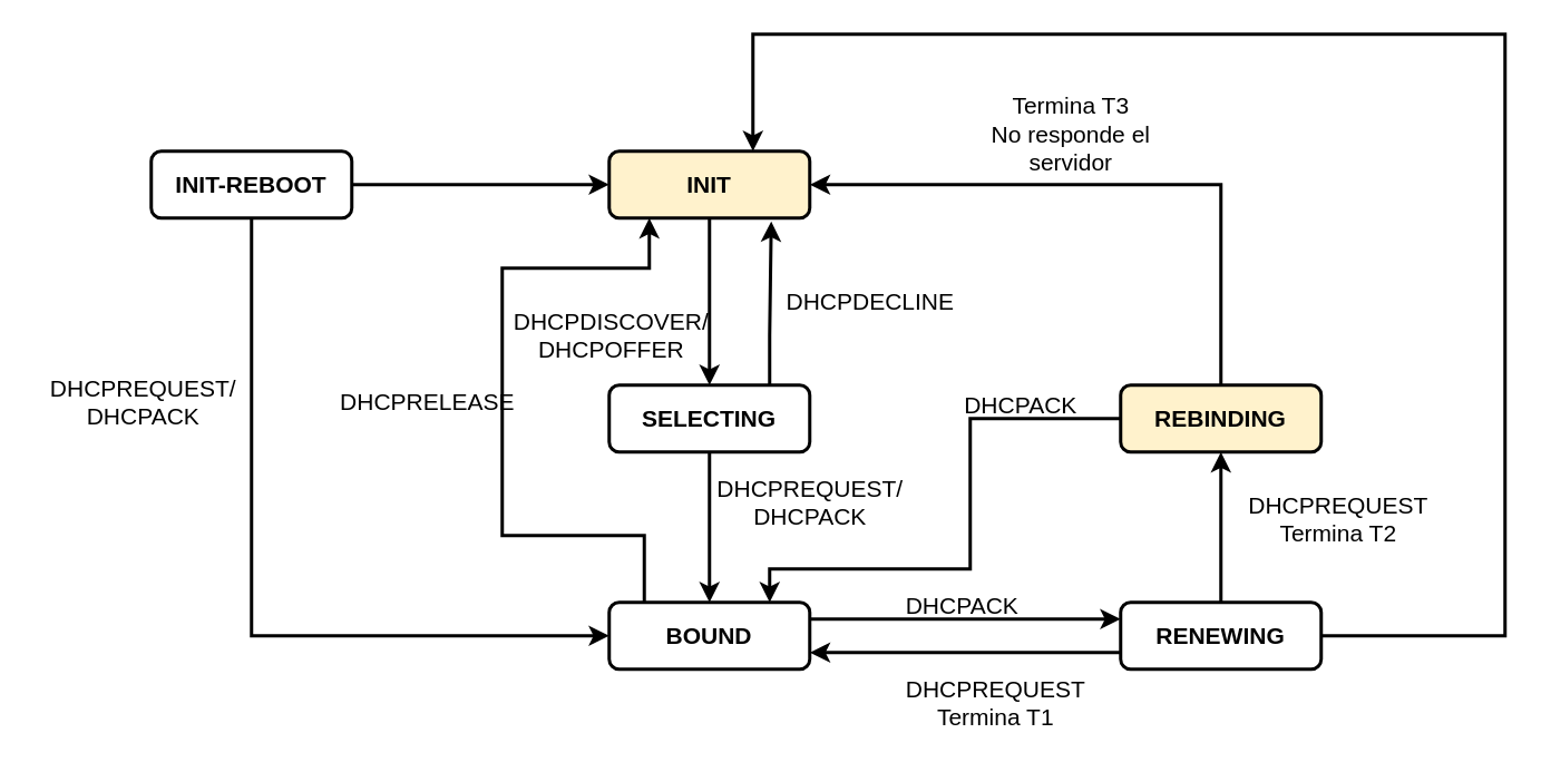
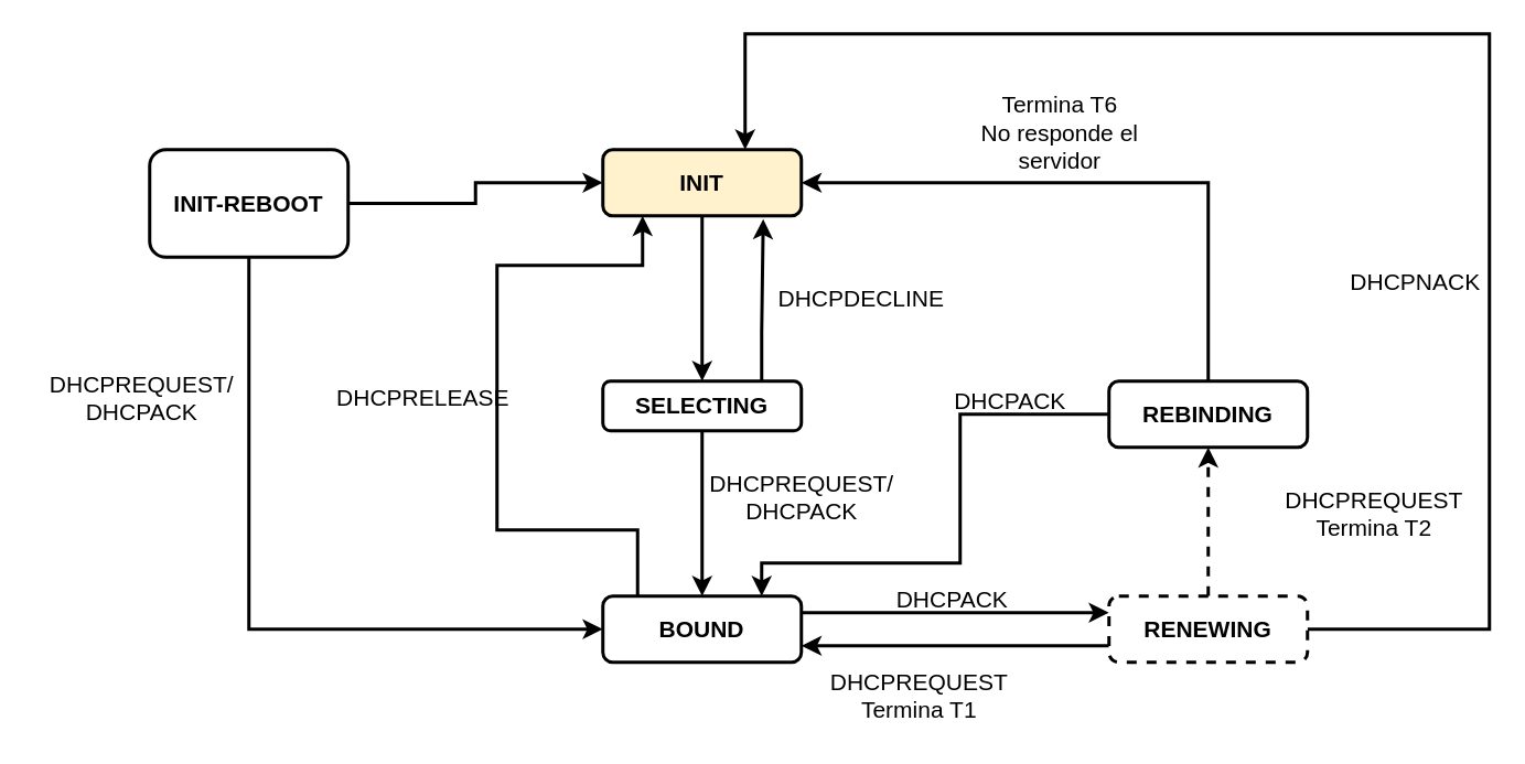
  <mxCell id="0" />
  <mxCell id="1" parent="0" />
  <mxCell id="2" value="" style="edgeStyle=orthogonalEdgeStyle;rounded=0;orthogonalLoop=1;jettySize=auto;html=1;fontSize=14;strokeWidth=2;" edge="1" parent="1" source="3" target="6"><mxGeometry relative="1" as="geometry" /></mxCell>
  <mxCell id="3" value="&lt;font size=&quot;1&quot;&gt;&lt;b style=&quot;font-size: 14px;&quot;&gt;INIT&lt;/b&gt;&lt;/font&gt;" style="rounded=1;whiteSpace=wrap;html=1;strokeWidth=2;fillColor=#fff2cc;" vertex="1" parent="1"><mxGeometry x="364" y="90" width="120" height="40" as="geometry" /></mxCell>
  <mxCell id="4" value="" style="edgeStyle=orthogonalEdgeStyle;rounded=0;orthogonalLoop=1;jettySize=auto;html=1;fontSize=14;strokeWidth=2;" edge="1" parent="1" source="6" target="10"><mxGeometry relative="1" as="geometry" /></mxCell>
  <mxCell id="5" value="" style="edgeStyle=orthogonalEdgeStyle;rounded=0;orthogonalLoop=1;jettySize=auto;html=1;fontSize=14;strokeWidth=2;entryX=0.808;entryY=1.05;entryDx=0;entryDy=0;entryPerimeter=0;" edge="1" parent="1" source="6" target="3"><mxGeometry relative="1" as="geometry"><Array as="points"><mxPoint x="460" y="200" /><mxPoint x="460" y="200" /></Array></mxGeometry></mxCell>
- <mxCell id="6" value="&lt;font size=&quot;1&quot;&gt;&lt;b style=&quot;font-size: 14px;&quot;&gt;SELECTING&lt;/b&gt;&lt;/font&gt;" style="rounded=1;whiteSpace=wrap;html=1;strokeWidth=2;" vertex="1" parent="1"><mxGeometry x="364" y="230" width="120" height="40" as="geometry" /></mxCell>
- <mxCell id="7" value="&lt;div&gt;DHCPDISCOVER/&lt;/div&gt;&lt;div&gt;DHCPOFFER&lt;br&gt;&lt;/div&gt;" style="text;html=1;resizable=0;autosize=1;align=center;verticalAlign=middle;points=[];fillColor=none;strokeColor=none;rounded=0;fontSize=14;" vertex="1" parent="1"><mxGeometry x="300" y="180" width="130" height="40" as="geometry" /></mxCell>
+ <mxCell id="6" value="&lt;font size=&quot;1&quot;&gt;&lt;b style=&quot;font-size: 14px;&quot;&gt;SELECTING&lt;/b&gt;&lt;/font&gt;" style="rounded=1;whiteSpace=wrap;html=1;strokeWidth=2;" vertex="1" parent="1"><mxGeometry x="364" y="230" width="120" height="30" as="geometry" /></mxCell>
  <mxCell id="8" value="" style="edgeStyle=orthogonalEdgeStyle;rounded=0;orthogonalLoop=1;jettySize=auto;html=1;fontSize=14;strokeWidth=2;entryX=0;entryY=0.25;entryDx=0;entryDy=0;" edge="1" parent="1" source="10" target="19"><mxGeometry relative="1" as="geometry"><mxPoint x="564" y="380" as="targetPoint" /><Array as="points"><mxPoint x="600" y="370" /><mxPoint x="600" y="370" /></Array></mxGeometry></mxCell>
  <mxCell id="9" value="" style="edgeStyle=orthogonalEdgeStyle;rounded=0;orthogonalLoop=1;jettySize=auto;html=1;fontSize=14;strokeWidth=2;exitX=0.175;exitY=0;exitDx=0;exitDy=0;exitPerimeter=0;entryX=0.2;entryY=1;entryDx=0;entryDy=0;entryPerimeter=0;" edge="1" parent="1" source="10" target="3"><mxGeometry relative="1" as="geometry"><mxPoint x="270" y="220" as="targetPoint" /><Array as="points"><mxPoint x="385" y="320" /><mxPoint x="300" y="320" /><mxPoint x="300" y="160" /><mxPoint x="388" y="160" /></Array></mxGeometry></mxCell>
  <mxCell id="10" value="&lt;font size=&quot;1&quot;&gt;&lt;b style=&quot;font-size: 14px;&quot;&gt;BOUND&lt;/b&gt;&lt;/font&gt;" style="rounded=1;whiteSpace=wrap;html=1;strokeWidth=2;" vertex="1" parent="1"><mxGeometry x="364" y="360" width="120" height="40" as="geometry" /></mxCell>
  <mxCell id="11" value="&lt;div&gt;DHCPREQUEST/&lt;/div&gt;&lt;div&gt;DHCPACK&lt;br&gt;&lt;/div&gt;" style="text;html=1;resizable=0;autosize=1;align=center;verticalAlign=middle;points=[];fillColor=none;strokeColor=none;rounded=0;fontSize=14;" vertex="1" parent="1"><mxGeometry x="419" y="280" width="130" height="40" as="geometry" /></mxCell>
  <mxCell id="12" value="" style="edgeStyle=orthogonalEdgeStyle;rounded=0;orthogonalLoop=1;jettySize=auto;html=1;fontSize=14;strokeWidth=2;entryX=0;entryY=0.5;entryDx=0;entryDy=0;" edge="1" parent="1" source="14" target="10"><mxGeometry relative="1" as="geometry"><mxPoint x="150" y="200" as="targetPoint" /><Array as="points"><mxPoint x="150" y="380" /></Array></mxGeometry></mxCell>
  <mxCell id="13" value="" style="edgeStyle=orthogonalEdgeStyle;rounded=0;orthogonalLoop=1;jettySize=auto;html=1;fontSize=14;strokeWidth=2;entryX=0;entryY=0.5;entryDx=0;entryDy=0;" edge="1" parent="1" source="14" target="3"><mxGeometry relative="1" as="geometry"><mxPoint x="290" y="110" as="targetPoint" /></mxGeometry></mxCell>
- <mxCell id="14" value="&lt;font size=&quot;1&quot;&gt;&lt;b style=&quot;font-size: 14px;&quot;&gt;INIT-REBOOT&lt;/b&gt;&lt;/font&gt;" style="rounded=1;whiteSpace=wrap;html=1;strokeWidth=2;" vertex="1" parent="1"><mxGeometry x="90" y="90" width="120" height="40" as="geometry" /></mxCell>
+ <mxCell id="14" value="&lt;font size=&quot;1&quot;&gt;&lt;b style=&quot;font-size: 14px;&quot;&gt;INIT-REBOOT&lt;/b&gt;&lt;/font&gt;" style="rounded=1;whiteSpace=wrap;html=1;strokeWidth=2;" vertex="1" parent="1"><mxGeometry x="90" y="90" width="120" height="65" as="geometry" /></mxCell>
  <mxCell id="15" value="&lt;div&gt;DHCPREQUEST/&lt;/div&gt;DHCPACK" style="text;html=1;resizable=0;autosize=1;align=center;verticalAlign=middle;points=[];fillColor=none;strokeColor=none;rounded=0;fontSize=14;" vertex="1" parent="1"><mxGeometry x="20" y="220" width="130" height="40" as="geometry" /></mxCell>
  <mxCell id="16" value="" style="edgeStyle=orthogonalEdgeStyle;rounded=0;orthogonalLoop=1;jettySize=auto;html=1;fontSize=14;strokeWidth=2;entryX=1;entryY=0.75;entryDx=0;entryDy=0;" edge="1" parent="1" source="19" target="10"><mxGeometry relative="1" as="geometry"><mxPoint x="590" y="380" as="targetPoint" /><Array as="points"><mxPoint x="640" y="390" /><mxPoint x="640" y="390" /></Array></mxGeometry></mxCell>
- <mxCell id="17" value="" style="edgeStyle=orthogonalEdgeStyle;rounded=0;orthogonalLoop=1;jettySize=auto;html=1;fontSize=14;strokeWidth=2;" edge="1" parent="1" source="19" target="24"><mxGeometry relative="1" as="geometry" /></mxCell>
+ <mxCell id="17" value="" style="edgeStyle=orthogonalEdgeStyle;rounded=0;orthogonalLoop=1;jettySize=auto;html=1;fontSize=14;strokeWidth=2;dashed=1;" edge="1" parent="1" source="19" target="24"><mxGeometry relative="1" as="geometry" /></mxCell>
  <mxCell id="18" value="" style="edgeStyle=orthogonalEdgeStyle;rounded=0;orthogonalLoop=1;jettySize=auto;html=1;fontSize=14;strokeWidth=2;" edge="1" parent="1" source="19"><mxGeometry relative="1" as="geometry"><mxPoint x="450" y="90" as="targetPoint" /><Array as="points"><mxPoint x="900" y="380" /><mxPoint x="900" y="20" /><mxPoint x="450" y="20" /><mxPoint x="450" y="90" /></Array></mxGeometry></mxCell>
- <mxCell id="19" value="&lt;font size=&quot;1&quot;&gt;&lt;b style=&quot;font-size: 14px;&quot;&gt;RENEWING&lt;/b&gt;&lt;/font&gt;" style="rounded=1;whiteSpace=wrap;html=1;strokeWidth=2;" vertex="1" parent="1"><mxGeometry x="670" y="360" width="120" height="40" as="geometry" /></mxCell>
- <mxCell id="20" value="&lt;div&gt;DHCPREQUEST&lt;/div&gt;&lt;div&gt;Termina T1&lt;br&gt;&lt;/div&gt;" style="text;html=1;resizable=0;autosize=1;align=center;verticalAlign=middle;points=[];fillColor=none;strokeColor=none;rounded=0;fontSize=14;" vertex="1" parent="1"><mxGeometry x="535" y="400" width="120" height="40" as="geometry" /></mxCell>
+ <mxCell id="19" value="&lt;font size=&quot;1&quot;&gt;&lt;b style=&quot;font-size: 14px;&quot;&gt;RENEWING&lt;/b&gt;&lt;/font&gt;" style="rounded=1;whiteSpace=wrap;html=1;strokeWidth=2;dashed=1;" vertex="1" parent="1"><mxGeometry x="670" y="360" width="120" height="40" as="geometry" /></mxCell>
+ <mxCell id="20" value="&lt;div&gt;DHCPREQUEST&lt;/div&gt;&lt;div&gt;Termina T1&lt;br&gt;&lt;/div&gt;" style="text;html=1;resizable=0;autosize=1;align=center;verticalAlign=middle;points=[];fillColor=none;strokeColor=none;rounded=0;fontSize=14;" vertex="1" parent="1"><mxGeometry x="495" y="400" width="120" height="40" as="geometry" /></mxCell>
  <mxCell id="21" value="&lt;div&gt;DHCPACK&lt;/div&gt;&lt;div&gt;&lt;br&gt;&lt;/div&gt;" style="text;html=1;resizable=0;autosize=1;align=center;verticalAlign=middle;points=[];fillColor=none;strokeColor=none;rounded=0;fontSize=14;" vertex="1" parent="1"><mxGeometry x="535" y="350" width="80" height="40" as="geometry" /></mxCell>
  <mxCell id="22" value="" style="edgeStyle=orthogonalEdgeStyle;rounded=0;orthogonalLoop=1;jettySize=auto;html=1;fontSize=14;strokeWidth=2;startArrow=none;exitX=0;exitY=0.5;exitDx=0;exitDy=0;" edge="1" parent="1" source="24"><mxGeometry relative="1" as="geometry"><mxPoint x="460" y="360" as="targetPoint" /><Array as="points"><mxPoint x="580" y="250" /><mxPoint x="580" y="340" /><mxPoint x="460" y="340" /></Array></mxGeometry></mxCell>
  <mxCell id="23" value="" style="edgeStyle=orthogonalEdgeStyle;rounded=0;orthogonalLoop=1;jettySize=auto;html=1;fontSize=14;strokeWidth=2;entryX=1;entryY=0.5;entryDx=0;entryDy=0;" edge="1" parent="1" source="24" target="3"><mxGeometry relative="1" as="geometry"><mxPoint x="730" y="160" as="targetPoint" /><Array as="points"><mxPoint x="730" y="110" /></Array></mxGeometry></mxCell>
- <mxCell id="24" value="&lt;font size=&quot;1&quot;&gt;&lt;b style=&quot;font-size: 14px;&quot;&gt;REBINDING&lt;/b&gt;&lt;/font&gt;" style="rounded=1;whiteSpace=wrap;html=1;strokeWidth=2;fillColor=#fff2cc;" vertex="1" parent="1"><mxGeometry x="670" y="230" width="120" height="40" as="geometry" /></mxCell>
+ <mxCell id="24" value="&lt;font size=&quot;1&quot;&gt;&lt;b style=&quot;font-size: 14px;&quot;&gt;REBINDING&lt;/b&gt;&lt;/font&gt;" style="rounded=1;whiteSpace=wrap;html=1;strokeWidth=2;" vertex="1" parent="1"><mxGeometry x="670" y="230" width="120" height="40" as="geometry" /></mxCell>
  <mxCell id="25" value="&lt;div&gt;DHCPACK&lt;/div&gt;&lt;div&gt;&lt;br&gt;&lt;/div&gt;" style="text;html=1;resizable=0;autosize=1;align=center;verticalAlign=middle;points=[];fillColor=none;strokeColor=none;rounded=0;fontSize=14;" vertex="1" parent="1"><mxGeometry x="570" y="230" width="80" height="40" as="geometry" /></mxCell>
- <mxCell id="26" value="&lt;div&gt;DHCPREQUEST&lt;/div&gt;&lt;div&gt;Termina T2&lt;br&gt;&lt;/div&gt;" style="text;html=1;resizable=0;autosize=1;align=center;verticalAlign=middle;points=[];fillColor=none;strokeColor=none;rounded=0;fontSize=14;" vertex="1" parent="1"><mxGeometry x="740" y="290" width="120" height="40" as="geometry" /></mxCell>
- <mxCell id="27" value="&lt;div&gt;Termina T3&lt;/div&gt;&lt;div&gt;No responde el&lt;/div&gt;&lt;div&gt;servidor&lt;br&gt;&lt;/div&gt;" style="text;html=1;resizable=0;autosize=1;align=center;verticalAlign=middle;points=[];fillColor=none;strokeColor=none;rounded=0;fontSize=14;" vertex="1" parent="1"><mxGeometry x="585" y="50" width="110" height="60" as="geometry" /></mxCell>
+ <mxCell id="26" value="&lt;div&gt;DHCPREQUEST&lt;/div&gt;&lt;div&gt;Termina T2&lt;br&gt;&lt;/div&gt;" style="text;html=1;resizable=0;autosize=1;align=center;verticalAlign=middle;points=[];fillColor=none;strokeColor=none;rounded=0;fontSize=14;" vertex="1" parent="1"><mxGeometry x="770" y="290" width="120" height="40" as="geometry" /></mxCell>
+ <mxCell id="27" value="&lt;div&gt;Termina T6&lt;/div&gt;&lt;div&gt;No responde el&lt;/div&gt;&lt;div&gt;servidor&lt;br&gt;&lt;/div&gt;" style="text;html=1;resizable=0;autosize=1;align=center;verticalAlign=middle;points=[];fillColor=none;strokeColor=none;rounded=0;fontSize=14;" vertex="1" parent="1"><mxGeometry x="585" y="50" width="110" height="60" as="geometry" /></mxCell>
  <mxCell id="28" value="&lt;div&gt;DHCPRELEASE&lt;br&gt;&lt;/div&gt;" style="text;html=1;resizable=0;autosize=1;align=center;verticalAlign=middle;points=[];fillColor=none;strokeColor=none;rounded=0;fontSize=14;" vertex="1" parent="1"><mxGeometry x="195" y="230" width="120" height="20" as="geometry" /></mxCell>
  <mxCell id="29" value="DHCPDECLINE" style="text;html=1;resizable=0;autosize=1;align=center;verticalAlign=middle;points=[];fillColor=none;strokeColor=none;rounded=0;fontSize=14;" vertex="1" parent="1"><mxGeometry x="465" y="170" width="110" height="20" as="geometry" /></mxCell>
+ <mxCell id="30" value="DHCPNACK" style="text;html=1;resizable=0;autosize=1;align=center;verticalAlign=middle;points=[];fillColor=none;strokeColor=none;rounded=0;fontSize=14;" vertex="1" parent="1"><mxGeometry x="810" y="160" width="90" height="20" as="geometry" /></mxCell>
